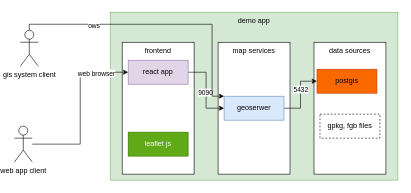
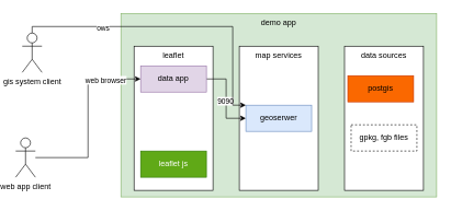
  <mxCell id="0" />
  <mxCell id="1" parent="0" />
  <mxCell id="2" value="demo app" style="rounded=0;whiteSpace=wrap;html=1;verticalAlign=top;fillColor=#d5e8d4;strokeColor=#82b366;" vertex="1" parent="1"><mxGeometry x="180" y="20" width="480" height="280" as="geometry" /></mxCell>
- <mxCell id="3" value="frontend" style="rounded=0;whiteSpace=wrap;html=1;verticalAlign=top;" vertex="1" parent="1"><mxGeometry x="200" y="70" width="120" height="220" as="geometry" /></mxCell>
+ <mxCell id="3" value="leaflet" style="rounded=0;whiteSpace=wrap;html=1;verticalAlign=top;" vertex="1" parent="1"><mxGeometry x="200" y="70" width="120" height="220" as="geometry" /></mxCell>
  <mxCell id="4" value="map services" style="rounded=0;whiteSpace=wrap;html=1;verticalAlign=top;" vertex="1" parent="1"><mxGeometry x="360" y="70" width="120" height="220" as="geometry" /></mxCell>
  <mxCell id="5" value="data sources" style="rounded=0;whiteSpace=wrap;html=1;verticalAlign=top;" vertex="1" parent="1"><mxGeometry x="520" y="70" width="120" height="220" as="geometry" /></mxCell>
  <mxCell id="6" style="edgeStyle=orthogonalEdgeStyle;rounded=0;orthogonalLoop=1;jettySize=auto;html=1;entryX=0;entryY=0.5;entryDx=0;entryDy=0;" edge="1" parent="1" source="8" target="12"><mxGeometry relative="1" as="geometry" /></mxCell>
  <mxCell id="7" value="9090" style="edgeLabel;html=1;align=center;verticalAlign=middle;resizable=0;points=[];" vertex="1" connectable="0" parent="6"><mxGeometry x="0.052" y="-2" relative="1" as="geometry"><mxPoint as="offset" /></mxGeometry></mxCell>
- <mxCell id="8" value="react app" style="rounded=0;whiteSpace=wrap;html=1;fillColor=#e1d5e7;strokeColor=#9673a6;" vertex="1" parent="1"><mxGeometry x="210" y="100" width="100" height="40" as="geometry" /></mxCell>
- <mxCell id="9" value="leaflet js" style="rounded=0;whiteSpace=wrap;html=1;fillColor=#60a917;fontColor=#ffffff;strokeColor=#2D7600;" vertex="1" parent="1"><mxGeometry x="210" y="220" width="100" height="40" as="geometry" /></mxCell>
- <mxCell id="10" style="edgeStyle=orthogonalEdgeStyle;rounded=0;orthogonalLoop=1;jettySize=auto;html=1;entryX=0;entryY=0.5;entryDx=0;entryDy=0;" edge="1" parent="1" source="12" target="13"><mxGeometry relative="1" as="geometry" /></mxCell>
- <mxCell id="11" value="5432" style="edgeLabel;html=1;align=center;verticalAlign=middle;resizable=0;points=[];" vertex="1" connectable="0" parent="10"><mxGeometry x="0.171" relative="1" as="geometry"><mxPoint as="offset" /></mxGeometry></mxCell>
+ <mxCell id="8" value="data app" style="rounded=0;whiteSpace=wrap;html=1;fillColor=#e1d5e7;strokeColor=#9673a6;" vertex="1" parent="1"><mxGeometry x="210" y="100" width="100" height="40" as="geometry" /></mxCell>
+ <mxCell id="9" value="leaflet js" style="rounded=0;whiteSpace=wrap;html=1;fillColor=#60a917;fontColor=#ffffff;strokeColor=#2D7600;" vertex="1" parent="1"><mxGeometry x="210" y="230" width="100" height="40" as="geometry" /></mxCell>
  <mxCell id="12" value="geoserwer" style="rounded=0;whiteSpace=wrap;html=1;fillColor=#dae8fc;strokeColor=#6c8ebf;" vertex="1" parent="1"><mxGeometry x="370" y="160" width="100" height="40" as="geometry" /></mxCell>
  <mxCell id="13" value="postgis" style="rounded=0;whiteSpace=wrap;html=1;fillColor=#fa6800;fontColor=#000000;strokeColor=#C73500;" vertex="1" parent="1"><mxGeometry x="525" y="115" width="100" height="40" as="geometry" /></mxCell>
  <mxCell id="14" value="gpkg, fgb files" style="rounded=0;whiteSpace=wrap;html=1;dashed=1;" vertex="1" parent="1"><mxGeometry x="530" y="190" width="100" height="40" as="geometry" /></mxCell>
  <mxCell id="15" style="edgeStyle=orthogonalEdgeStyle;rounded=0;orthogonalLoop=1;jettySize=auto;html=1;" edge="1" parent="1" source="17"><mxGeometry relative="1" as="geometry"><mxPoint x="370" y="160" as="targetPoint" /><Array as="points"><mxPoint x="45" y="40" /><mxPoint x="350" y="40" /><mxPoint x="350" y="160" /></Array></mxGeometry></mxCell>
  <mxCell id="16" value="ows" style="edgeLabel;html=1;align=center;verticalAlign=middle;resizable=0;points=[];" vertex="1" connectable="0" parent="15"><mxGeometry x="-0.486" y="-2" relative="1" as="geometry"><mxPoint as="offset" /></mxGeometry></mxCell>
  <mxCell id="17" value="gis system client" style="shape=umlActor;verticalLabelPosition=bottom;verticalAlign=top;html=1;outlineConnect=0;" vertex="1" parent="1"><mxGeometry x="30" y="50" width="30" height="60" as="geometry" /></mxCell>
  <mxCell id="18" style="edgeStyle=orthogonalEdgeStyle;rounded=0;orthogonalLoop=1;jettySize=auto;html=1;entryX=0;entryY=0.5;entryDx=0;entryDy=0;" edge="1" parent="1" source="20" target="8"><mxGeometry relative="1" as="geometry" /></mxCell>
  <mxCell id="19" value="web browser" style="edgeLabel;html=1;align=center;verticalAlign=middle;resizable=0;points=[];" vertex="1" connectable="0" parent="18"><mxGeometry x="0.615" y="-1" relative="1" as="geometry"><mxPoint as="offset" /></mxGeometry></mxCell>
  <mxCell id="20" value="web app client" style="shape=umlActor;verticalLabelPosition=bottom;verticalAlign=top;html=1;outlineConnect=0;" vertex="1" parent="1"><mxGeometry x="20" y="210" width="30" height="60" as="geometry" /></mxCell>
